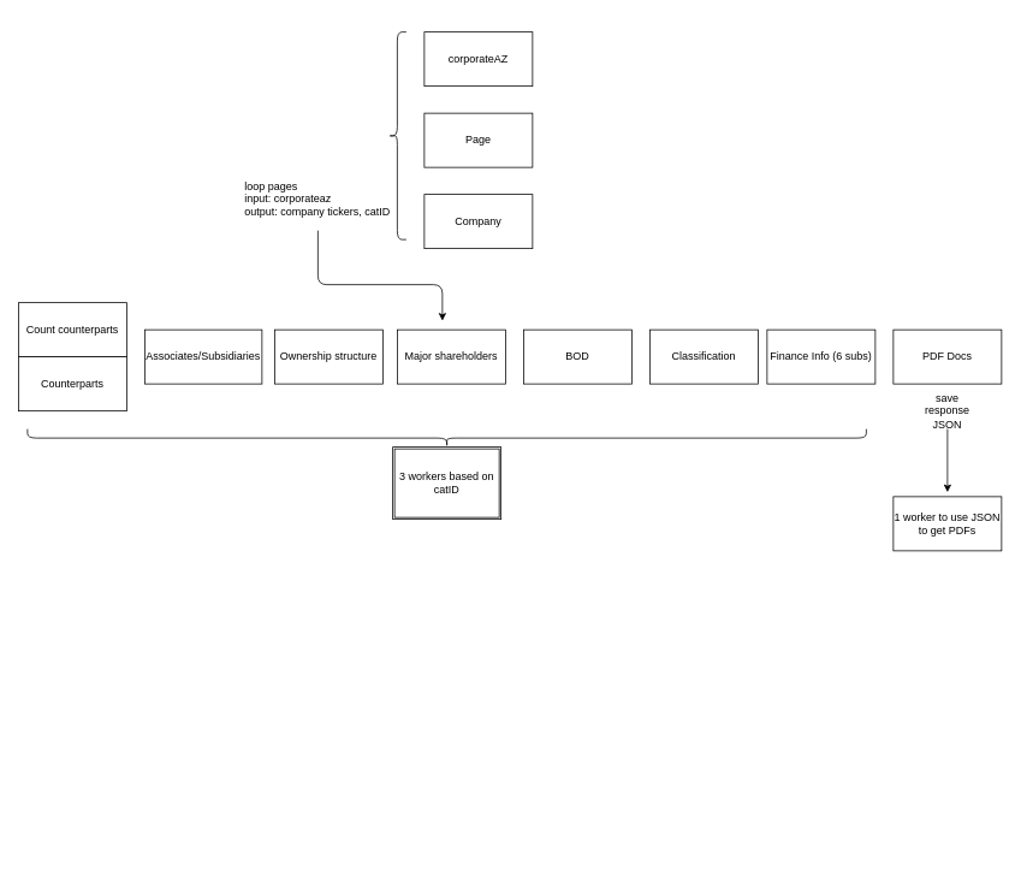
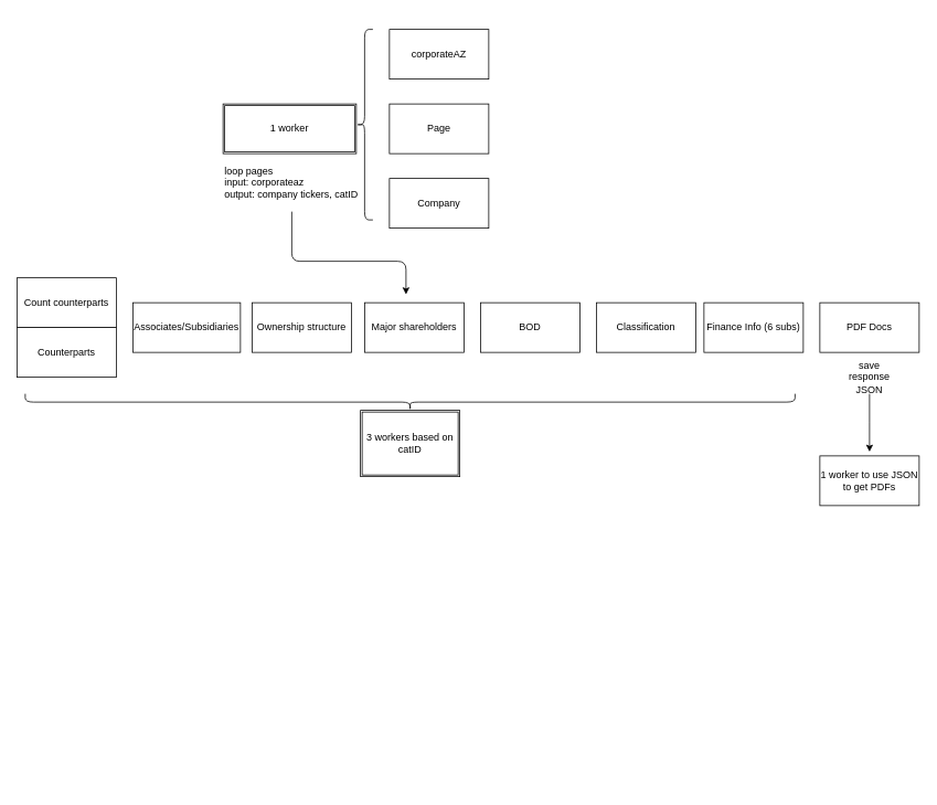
  <mxCell id="0" />
  <mxCell id="1" parent="0" />
  <mxCell id="2" value="corporateAZ" style="rounded=0;whiteSpace=wrap;html=1;" vertex="1" parent="1"><mxGeometry x="470" y="35" width="120" height="60" as="geometry" /></mxCell>
  <mxCell id="3" value="Page" style="rounded=0;whiteSpace=wrap;html=1;" vertex="1" parent="1"><mxGeometry x="470" y="125" width="120" height="60" as="geometry" /></mxCell>
  <mxCell id="4" value="Company" style="rounded=0;whiteSpace=wrap;html=1;" vertex="1" parent="1"><mxGeometry x="470" y="215" width="120" height="60" as="geometry" /></mxCell>
  <mxCell id="5" value="Count counterparts" style="rounded=0;whiteSpace=wrap;html=1;" vertex="1" parent="1"><mxGeometry x="20" y="335" width="120" height="60" as="geometry" /></mxCell>
  <mxCell id="6" value="Counterparts" style="rounded=0;whiteSpace=wrap;html=1;" vertex="1" parent="1"><mxGeometry x="20" y="395" width="120" height="60" as="geometry" /></mxCell>
  <mxCell id="7" value="Associates/Subsidiaries" style="rounded=0;whiteSpace=wrap;html=1;" vertex="1" parent="1"><mxGeometry x="160" y="365" width="130" height="60" as="geometry" /></mxCell>
  <mxCell id="8" value="Ownership structure" style="rounded=0;whiteSpace=wrap;html=1;" vertex="1" parent="1"><mxGeometry x="304" y="365" width="120" height="60" as="geometry" /></mxCell>
  <mxCell id="9" value="Major shareholders" style="rounded=0;whiteSpace=wrap;html=1;" vertex="1" parent="1"><mxGeometry x="440" y="365" width="120" height="60" as="geometry" /></mxCell>
  <mxCell id="10" value="BOD" style="rounded=0;whiteSpace=wrap;html=1;" vertex="1" parent="1"><mxGeometry x="580" y="365" width="120" height="60" as="geometry" /></mxCell>
  <mxCell id="11" value="Classification" style="rounded=0;whiteSpace=wrap;html=1;" vertex="1" parent="1"><mxGeometry x="720" y="365" width="120" height="60" as="geometry" /></mxCell>
  <mxCell id="12" value="Finance Info (6 subs)" style="rounded=0;whiteSpace=wrap;html=1;" vertex="1" parent="1"><mxGeometry x="850" y="365" width="120" height="60" as="geometry" /></mxCell>
  <mxCell id="13" value="PDF Docs" style="rounded=0;whiteSpace=wrap;html=1;" vertex="1" parent="1"><mxGeometry x="990" y="365" width="120" height="60" as="geometry" /></mxCell>
  <mxCell id="14" value="loop pages&lt;br&gt;input: corporateaz&lt;br&gt;output: company tickers, catID" style="text;html=1;strokeColor=none;fillColor=none;align=left;verticalAlign=middle;whiteSpace=wrap;rounded=0;" vertex="1" parent="1"><mxGeometry x="269" y="185" width="166" height="70" as="geometry" /></mxCell>
  <mxCell id="15" value="" style="shape=curlyBracket;whiteSpace=wrap;html=1;rounded=1;" vertex="1" parent="1"><mxGeometry x="430" y="35" width="20" height="230" as="geometry" /></mxCell>
+ <mxCell id="16" value="1 worker" style="shape=ext;double=1;rounded=0;whiteSpace=wrap;html=1;" vertex="1" parent="1"><mxGeometry x="269" y="125" width="161" height="60" as="geometry" /></mxCell>
  <mxCell id="17" value="&lt;span style=&quot;text-align: left&quot;&gt;3 workers based on catID&lt;/span&gt;" style="shape=ext;double=1;rounded=0;whiteSpace=wrap;html=1;" vertex="1" parent="1"><mxGeometry x="435" y="495" width="120" height="80" as="geometry" /></mxCell>
  <mxCell id="18" value="" style="shape=curlyBracket;whiteSpace=wrap;html=1;rounded=1;rotation=-90;" vertex="1" parent="1"><mxGeometry x="485" y="20" width="20" height="930" as="geometry" /></mxCell>
  <mxCell id="19" value="" style="edgeStyle=segmentEdgeStyle;endArrow=classic;html=1;exitX=0.5;exitY=1;exitDx=0;exitDy=0;" edge="1" parent="1" source="14"><mxGeometry width="50" height="50" relative="1" as="geometry"><mxPoint x="440" y="385" as="sourcePoint" /><mxPoint x="490" y="355" as="targetPoint" /><Array as="points"><mxPoint x="352" y="315" /><mxPoint x="490" y="315" /></Array></mxGeometry></mxCell>
  <mxCell id="20" style="edgeStyle=orthogonalEdgeStyle;rounded=0;orthogonalLoop=1;jettySize=auto;html=1;" edge="1" parent="1" source="21"><mxGeometry relative="1" as="geometry"><mxPoint x="1050" y="545" as="targetPoint" /></mxGeometry></mxCell>
  <mxCell id="21" value="save response JSON" style="text;html=1;strokeColor=none;fillColor=none;align=center;verticalAlign=middle;whiteSpace=wrap;rounded=0;" vertex="1" parent="1"><mxGeometry x="1020" y="435" width="60" height="40" as="geometry" /></mxCell>
  <mxCell id="22" value="1 worker to use JSON to get PDFs" style="rounded=0;whiteSpace=wrap;html=1;" vertex="1" parent="1"><mxGeometry x="990" y="550" width="120" height="60" as="geometry" /></mxCell>
